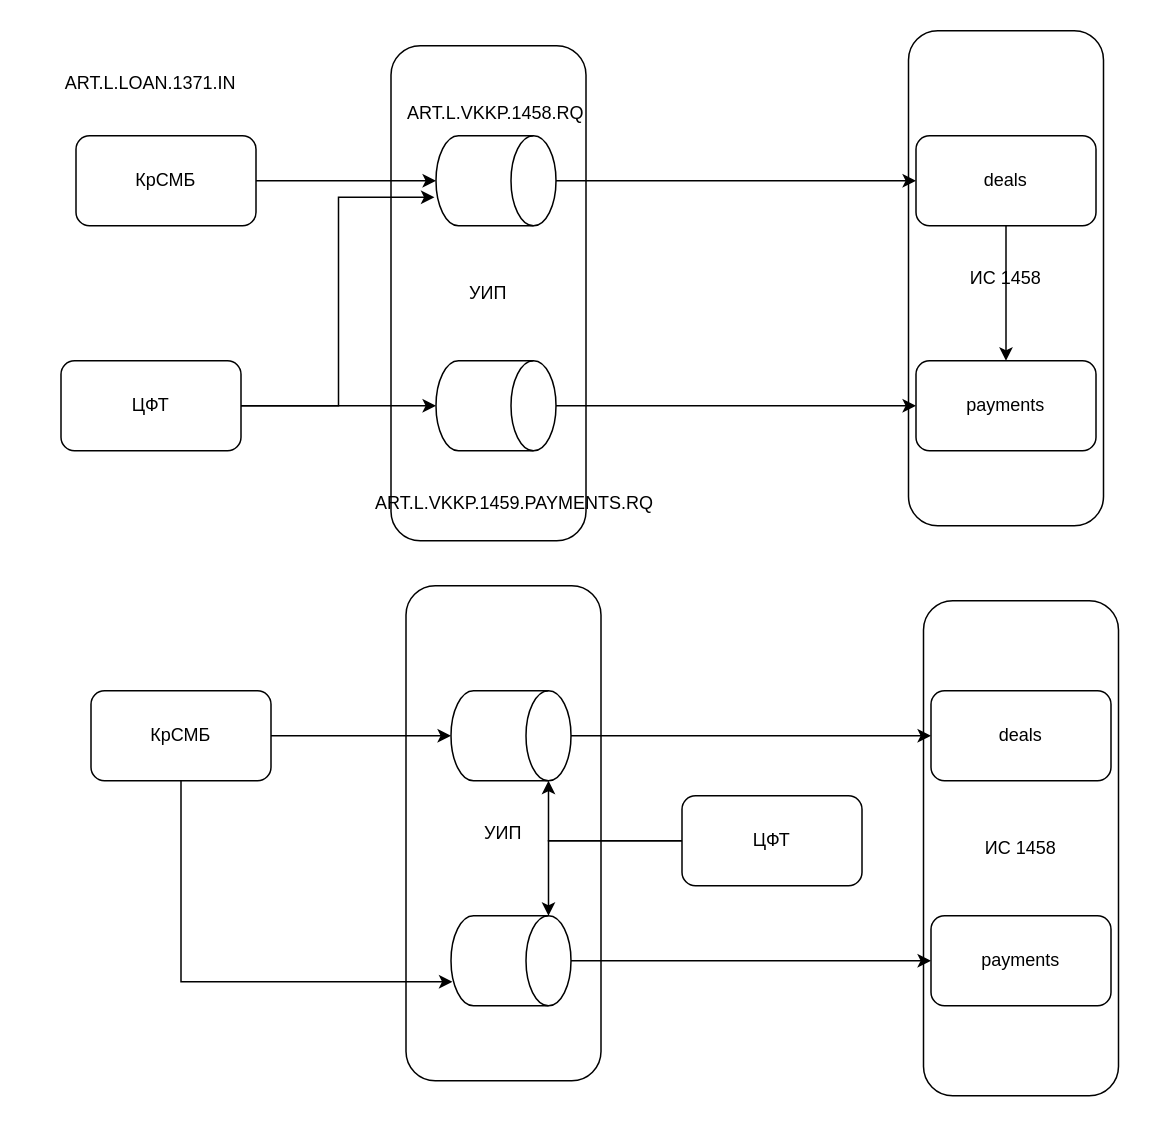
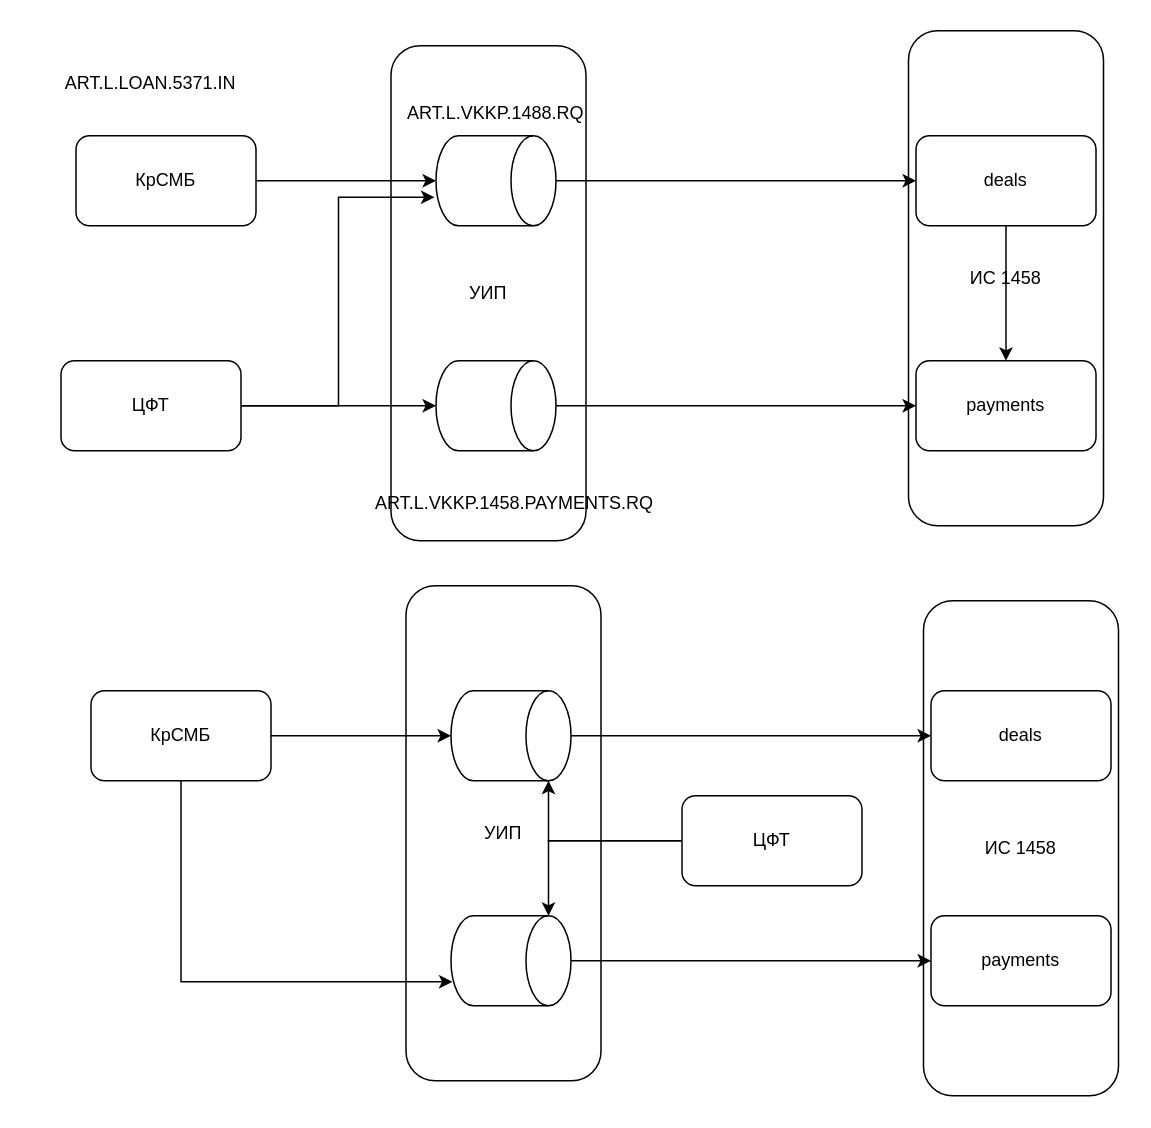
  <mxCell id="0" />
  <mxCell id="1" parent="0" />
  <mxCell id="2" value="ИС 1458" style="rounded=1;whiteSpace=wrap;html=1;" vertex="1" parent="1"><mxGeometry x="615" y="400" width="130" height="330" as="geometry" /></mxCell>
  <mxCell id="3" value="ИС 1458" style="rounded=1;whiteSpace=wrap;html=1;" vertex="1" parent="1"><mxGeometry x="605" y="20" width="130" height="330" as="geometry" /></mxCell>
  <mxCell id="4" value="УИП" style="rounded=1;whiteSpace=wrap;html=1;" vertex="1" parent="1"><mxGeometry x="270" y="390" width="130" height="330" as="geometry" /></mxCell>
  <mxCell id="5" value="УИП" style="rounded=1;whiteSpace=wrap;html=1;" vertex="1" parent="1"><mxGeometry x="260" y="30" width="130" height="330" as="geometry" /></mxCell>
  <mxCell id="6" style="edgeStyle=orthogonalEdgeStyle;rounded=0;orthogonalLoop=1;jettySize=auto;html=1;entryX=0.5;entryY=0;entryDx=0;entryDy=0;" edge="1" parent="1" source="7" target="8"><mxGeometry relative="1" as="geometry" /></mxCell>
  <mxCell id="7" value="deals" style="rounded=1;whiteSpace=wrap;html=1;" vertex="1" parent="1"><mxGeometry x="610" y="90" width="120" height="60" as="geometry" /></mxCell>
  <mxCell id="8" value="payments" style="rounded=1;whiteSpace=wrap;html=1;" vertex="1" parent="1"><mxGeometry x="610" y="240" width="120" height="60" as="geometry" /></mxCell>
  <mxCell id="9" value="КрСМБ" style="rounded=1;whiteSpace=wrap;html=1;" vertex="1" parent="1"><mxGeometry x="50" y="90" width="120" height="60" as="geometry" /></mxCell>
  <mxCell id="10" style="edgeStyle=orthogonalEdgeStyle;rounded=0;orthogonalLoop=1;jettySize=auto;html=1;" edge="1" parent="1" source="11" target="7"><mxGeometry relative="1" as="geometry" /></mxCell>
  <mxCell id="11" value="" style="shape=cylinder3;whiteSpace=wrap;html=1;boundedLbl=1;backgroundOutline=1;size=15;rotation=90;" vertex="1" parent="1"><mxGeometry x="300" y="80" width="60" height="80" as="geometry" /></mxCell>
  <mxCell id="12" style="edgeStyle=orthogonalEdgeStyle;rounded=0;orthogonalLoop=1;jettySize=auto;html=1;entryX=0.5;entryY=1;entryDx=0;entryDy=0;entryPerimeter=0;" edge="1" parent="1" source="9" target="11"><mxGeometry relative="1" as="geometry" /></mxCell>
  <mxCell id="13" value="deals" style="rounded=1;whiteSpace=wrap;html=1;" vertex="1" parent="1"><mxGeometry x="620" y="460" width="120" height="60" as="geometry" /></mxCell>
  <mxCell id="14" value="payments" style="rounded=1;whiteSpace=wrap;html=1;" vertex="1" parent="1"><mxGeometry x="620" y="610" width="120" height="60" as="geometry" /></mxCell>
  <mxCell id="15" value="КрСМБ" style="rounded=1;whiteSpace=wrap;html=1;" vertex="1" parent="1"><mxGeometry x="60" y="460" width="120" height="60" as="geometry" /></mxCell>
  <mxCell id="16" style="edgeStyle=orthogonalEdgeStyle;rounded=0;orthogonalLoop=1;jettySize=auto;html=1;" edge="1" parent="1" source="17" target="13"><mxGeometry relative="1" as="geometry" /></mxCell>
  <mxCell id="17" value="" style="shape=cylinder3;whiteSpace=wrap;html=1;boundedLbl=1;backgroundOutline=1;size=15;rotation=90;" vertex="1" parent="1"><mxGeometry x="310" y="450" width="60" height="80" as="geometry" /></mxCell>
  <mxCell id="18" style="edgeStyle=orthogonalEdgeStyle;rounded=0;orthogonalLoop=1;jettySize=auto;html=1;entryX=0.5;entryY=1;entryDx=0;entryDy=0;entryPerimeter=0;" edge="1" parent="1" source="15" target="17"><mxGeometry relative="1" as="geometry" /></mxCell>
  <mxCell id="19" style="edgeStyle=orthogonalEdgeStyle;rounded=0;orthogonalLoop=1;jettySize=auto;html=1;" edge="1" parent="1" source="20" target="14"><mxGeometry relative="1" as="geometry" /></mxCell>
  <mxCell id="20" value="" style="shape=cylinder3;whiteSpace=wrap;html=1;boundedLbl=1;backgroundOutline=1;size=15;rotation=90;" vertex="1" parent="1"><mxGeometry x="310" y="600" width="60" height="80" as="geometry" /></mxCell>
  <mxCell id="21" style="edgeStyle=orthogonalEdgeStyle;rounded=0;orthogonalLoop=1;jettySize=auto;html=1;entryX=0.733;entryY=0.988;entryDx=0;entryDy=0;entryPerimeter=0;" edge="1" parent="1" source="15" target="20"><mxGeometry relative="1" as="geometry"><Array as="points"><mxPoint x="120" y="654" /></Array></mxGeometry></mxCell>
  <mxCell id="22" style="edgeStyle=orthogonalEdgeStyle;rounded=0;orthogonalLoop=1;jettySize=auto;html=1;" edge="1" parent="1" source="23" target="8"><mxGeometry relative="1" as="geometry" /></mxCell>
  <mxCell id="23" value="" style="shape=cylinder3;whiteSpace=wrap;html=1;boundedLbl=1;backgroundOutline=1;size=15;rotation=90;" vertex="1" parent="1"><mxGeometry x="300" y="230" width="60" height="80" as="geometry" /></mxCell>
  <mxCell id="24" style="edgeStyle=orthogonalEdgeStyle;rounded=0;orthogonalLoop=1;jettySize=auto;html=1;entryX=0;entryY=0;entryDx=0;entryDy=15;entryPerimeter=0;" edge="1" parent="1" source="25" target="20"><mxGeometry relative="1" as="geometry" /></mxCell>
  <mxCell id="25" value="ЦФТ" style="rounded=1;whiteSpace=wrap;html=1;" vertex="1" parent="1"><mxGeometry x="454" y="530" width="120" height="60" as="geometry" /></mxCell>
  <mxCell id="26" style="edgeStyle=orthogonalEdgeStyle;rounded=0;orthogonalLoop=1;jettySize=auto;html=1;entryX=1;entryY=0;entryDx=0;entryDy=15;entryPerimeter=0;" edge="1" parent="1" source="25" target="17"><mxGeometry relative="1" as="geometry" /></mxCell>
  <mxCell id="27" value="ЦФТ" style="rounded=1;whiteSpace=wrap;html=1;" vertex="1" parent="1"><mxGeometry x="40" y="240" width="120" height="60" as="geometry" /></mxCell>
  <mxCell id="28" style="edgeStyle=orthogonalEdgeStyle;rounded=0;orthogonalLoop=1;jettySize=auto;html=1;entryX=0.5;entryY=1;entryDx=0;entryDy=0;entryPerimeter=0;" edge="1" parent="1" source="27" target="23"><mxGeometry relative="1" as="geometry"><Array as="points" /></mxGeometry></mxCell>
- <mxCell id="29" value="ART.L.VKKP.1458.RQ" style="text;html=1;align=center;verticalAlign=middle;whiteSpace=wrap;rounded=0;" vertex="1" parent="1"><mxGeometry x="260" y="60" width="140" height="30" as="geometry" /></mxCell>
- <mxCell id="30" value="ART.L.VKKP.1459.PAYMENTS.RQ" style="text;html=1;align=center;verticalAlign=middle;whiteSpace=wrap;rounded=0;" vertex="1" parent="1"><mxGeometry x="255" y="320" width="175" height="30" as="geometry" /></mxCell>
+ <mxCell id="29" value="ART.L.VKKP.1488.RQ" style="text;html=1;align=center;verticalAlign=middle;whiteSpace=wrap;rounded=0;" vertex="1" parent="1"><mxGeometry x="260" y="60" width="140" height="30" as="geometry" /></mxCell>
+ <mxCell id="30" value="ART.L.VKKP.1458.PAYMENTS.RQ" style="text;html=1;align=center;verticalAlign=middle;whiteSpace=wrap;rounded=0;" vertex="1" parent="1"><mxGeometry x="255" y="320" width="175" height="30" as="geometry" /></mxCell>
  <mxCell id="31" style="edgeStyle=orthogonalEdgeStyle;rounded=0;orthogonalLoop=1;jettySize=auto;html=1;entryX=0.683;entryY=1.013;entryDx=0;entryDy=0;entryPerimeter=0;" edge="1" parent="1" source="27" target="11"><mxGeometry relative="1" as="geometry" /></mxCell>
- <mxCell id="32" value="ART.L.LOAN.1371.IN" style="text;html=1;align=center;verticalAlign=middle;whiteSpace=wrap;rounded=0;" vertex="1" parent="1"><mxGeometry x="20" y="50" width="160" height="10" as="geometry" /></mxCell>
+ <mxCell id="32" value="ART.L.LOAN.5371.IN" style="text;html=1;align=center;verticalAlign=middle;whiteSpace=wrap;rounded=0;" vertex="1" parent="1"><mxGeometry x="20" y="50" width="160" height="10" as="geometry" /></mxCell>
